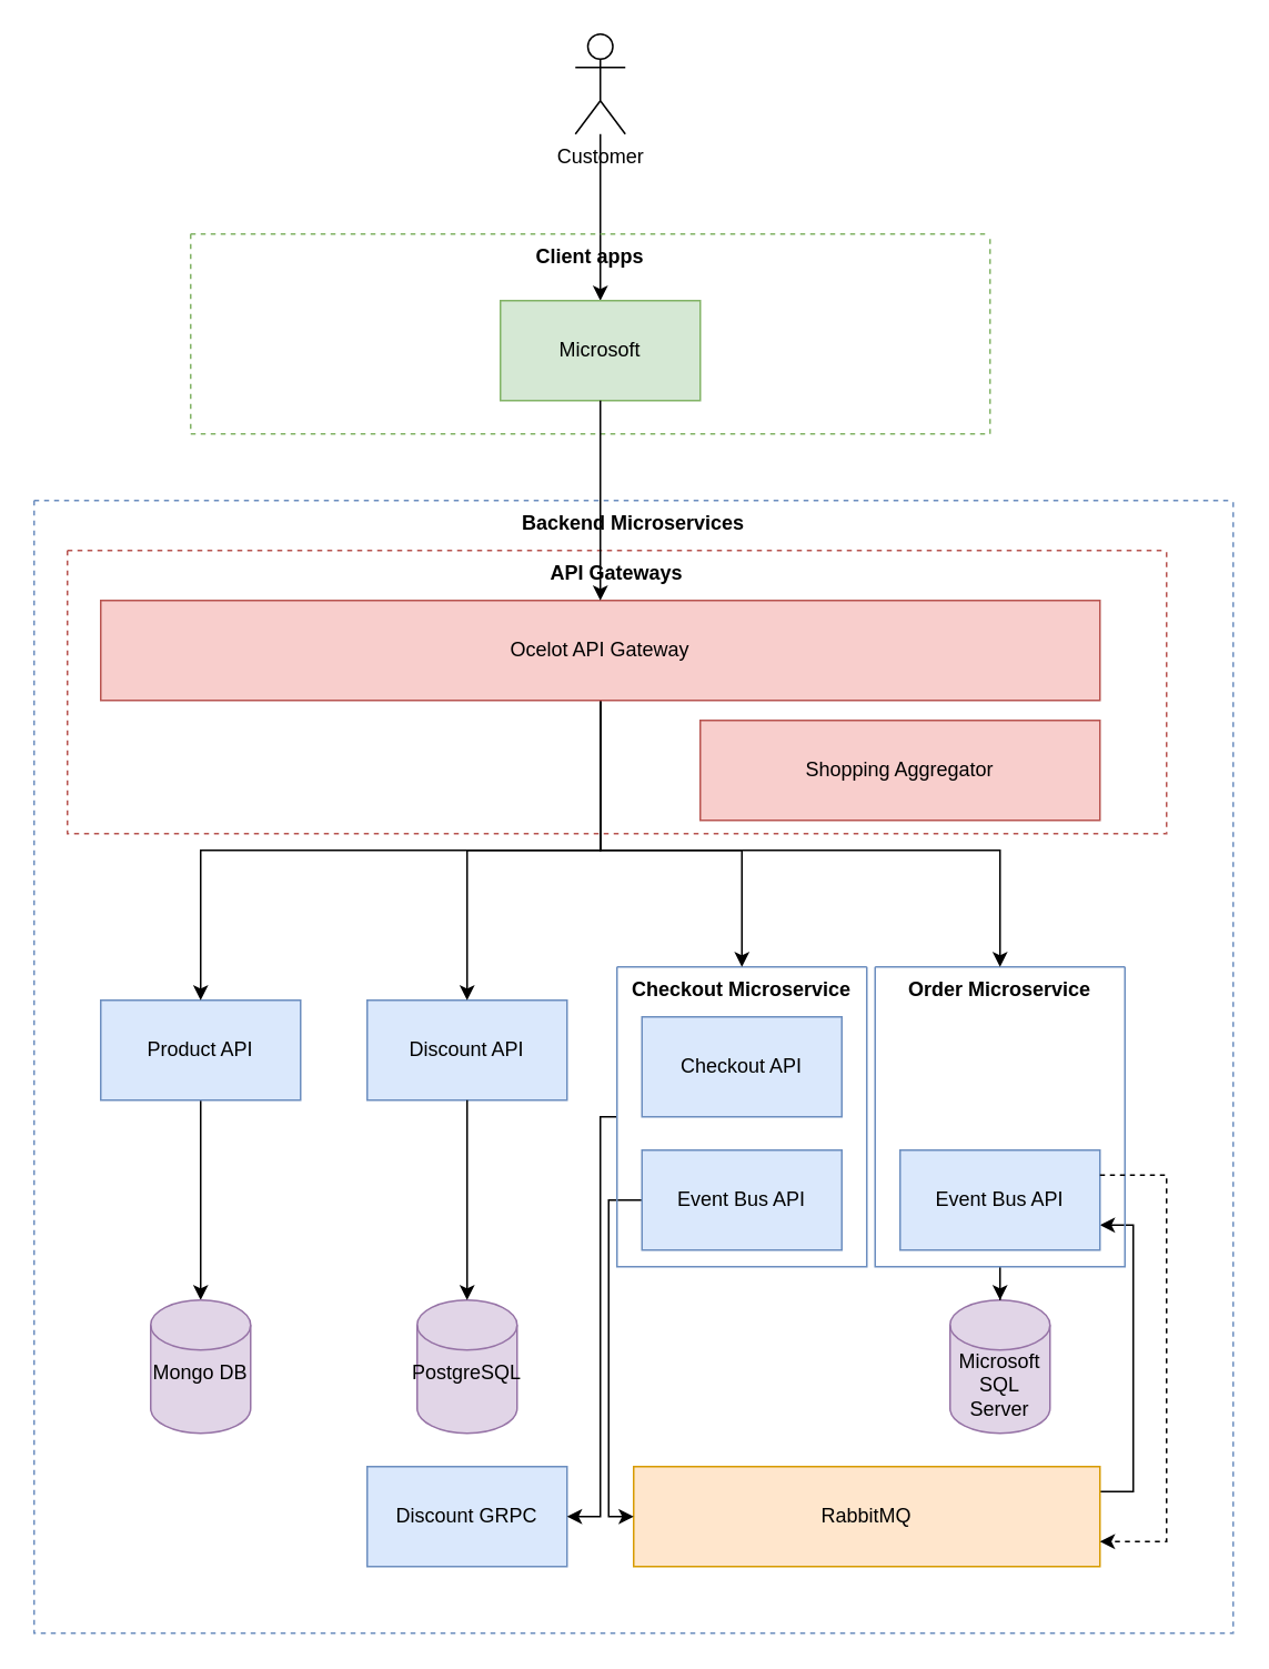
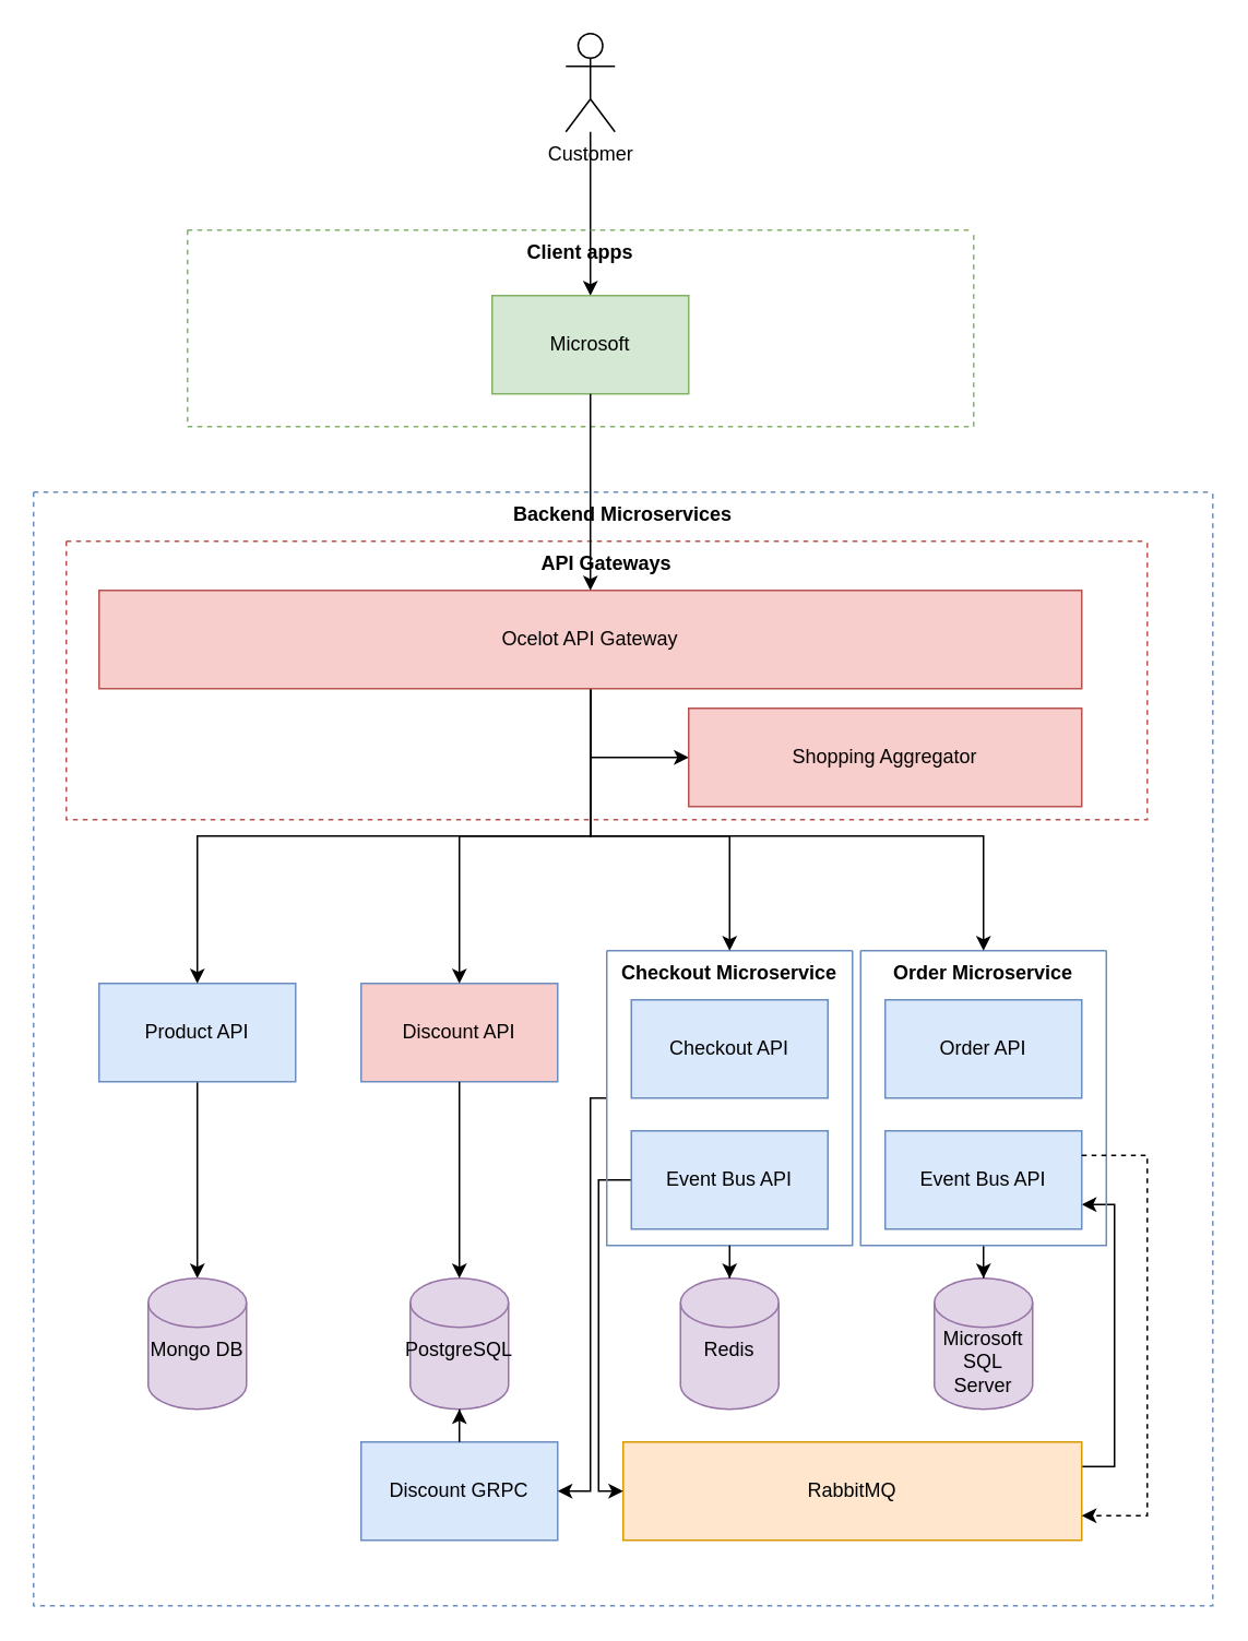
  <mxCell id="0" />
  <mxCell id="1" parent="0" />
  <mxCell id="2" style="edgeStyle=orthogonalEdgeStyle;rounded=0;orthogonalLoop=1;jettySize=auto;html=1;" edge="1" parent="1" source="3" target="5"><mxGeometry relative="1" as="geometry" /></mxCell>
  <mxCell id="3" value="Customer" style="shape=umlActor;verticalLabelPosition=bottom;verticalAlign=top;html=1;outlineConnect=0;rounded=0;" vertex="1" parent="1"><mxGeometry x="345" y="20" width="30" height="60" as="geometry" /></mxCell>
  <mxCell id="4" value="Client apps" style="swimlane;startSize=0;verticalAlign=top;fillColor=#d5e8d4;strokeColor=#82b366;rounded=0;dashed=1;" vertex="1" parent="1"><mxGeometry x="114" y="140" width="480" height="120" as="geometry" /></mxCell>
  <mxCell id="5" value="Microsoft" style="rounded=0;whiteSpace=wrap;html=1;fillColor=#d5e8d4;strokeColor=#82b366;" vertex="1" parent="4"><mxGeometry x="186" y="40" width="120" height="60" as="geometry" /></mxCell>
  <mxCell id="6" value="Backend Microservices" style="swimlane;startSize=0;verticalAlign=top;fillColor=#dae8fc;strokeColor=#6c8ebf;rounded=0;dashed=1;" vertex="1" parent="1"><mxGeometry x="20" y="300" width="720" height="680" as="geometry" /></mxCell>
  <mxCell id="7" style="edgeStyle=orthogonalEdgeStyle;rounded=0;orthogonalLoop=1;jettySize=auto;html=1;" edge="1" parent="6" source="8" target="12"><mxGeometry relative="1" as="geometry" /></mxCell>
  <mxCell id="8" value="Product API" style="rounded=0;whiteSpace=wrap;html=1;fillColor=#dae8fc;strokeColor=#6c8ebf;" vertex="1" parent="6"><mxGeometry x="40" y="300" width="120" height="60" as="geometry" /></mxCell>
  <mxCell id="9" style="edgeStyle=orthogonalEdgeStyle;rounded=0;orthogonalLoop=1;jettySize=auto;html=1;" edge="1" parent="6" source="36" target="8"><mxGeometry relative="1" as="geometry" /></mxCell>
  <mxCell id="10" style="edgeStyle=orthogonalEdgeStyle;rounded=0;orthogonalLoop=1;jettySize=auto;html=1;entryX=1;entryY=0.75;entryDx=0;entryDy=0;exitX=1;exitY=0.25;exitDx=0;exitDy=0;" edge="1" parent="6" source="11" target="30"><mxGeometry relative="1" as="geometry" /></mxCell>
  <mxCell id="11" value="RabbitMQ" style="rounded=0;whiteSpace=wrap;html=1;fillColor=#ffe6cc;strokeColor=#d79b00;" vertex="1" parent="6"><mxGeometry x="360" y="580" width="280" height="60" as="geometry" /></mxCell>
  <mxCell id="12" value="Mongo DB" style="shape=cylinder3;whiteSpace=wrap;html=1;boundedLbl=1;backgroundOutline=1;size=15;fillColor=#e1d5e7;strokeColor=#9673a6;verticalAlign=top;rounded=0;" vertex="1" parent="6"><mxGeometry x="70" y="480" width="60" height="80" as="geometry" /></mxCell>
+ <mxCell id="13" value="Redis" style="shape=cylinder3;whiteSpace=wrap;html=1;boundedLbl=1;backgroundOutline=1;size=15;fillColor=#e1d5e7;strokeColor=#9673a6;verticalAlign=top;rounded=0;" vertex="1" parent="6"><mxGeometry x="395" y="480" width="60" height="80" as="geometry" /></mxCell>
  <mxCell id="14" value="Microsoft SQL Server" style="shape=cylinder3;whiteSpace=wrap;html=1;boundedLbl=1;backgroundOutline=1;size=15;fillColor=#e1d5e7;strokeColor=#9673a6;verticalAlign=bottom;rounded=0;" vertex="1" parent="6"><mxGeometry x="550" y="480" width="60" height="80" as="geometry" /></mxCell>
- <mxCell id="15" value="Discount API" style="rounded=0;whiteSpace=wrap;html=1;fillColor=#dae8fc;strokeColor=#6c8ebf;" vertex="1" parent="6"><mxGeometry x="200" y="300" width="120" height="60" as="geometry" /></mxCell>
+ <mxCell id="15" value="Discount API" style="rounded=0;whiteSpace=wrap;html=1;fillColor=#f8cecc;strokeColor=#6c8ebf;" vertex="1" parent="6"><mxGeometry x="200" y="300" width="120" height="60" as="geometry" /></mxCell>
  <mxCell id="16" style="edgeStyle=orthogonalEdgeStyle;rounded=0;orthogonalLoop=1;jettySize=auto;html=1;" edge="1" parent="6" source="36" target="15"><mxGeometry relative="1" as="geometry" /></mxCell>
  <mxCell id="17" value="Discount GRPC" style="rounded=0;whiteSpace=wrap;html=1;fillColor=#dae8fc;strokeColor=#6c8ebf;" vertex="1" parent="6"><mxGeometry x="200" y="580" width="120" height="60" as="geometry" /></mxCell>
  <mxCell id="18" value="PostgreSQL" style="shape=cylinder3;whiteSpace=wrap;html=1;boundedLbl=1;backgroundOutline=1;size=15;fillColor=#e1d5e7;strokeColor=#9673a6;verticalAlign=top;rounded=0;" vertex="1" parent="6"><mxGeometry x="230" y="480" width="60" height="80" as="geometry" /></mxCell>
  <mxCell id="19" style="edgeStyle=orthogonalEdgeStyle;rounded=0;orthogonalLoop=1;jettySize=auto;html=1;" edge="1" parent="6" source="15" target="18"><mxGeometry relative="1" as="geometry" /></mxCell>
+ <mxCell id="20" style="edgeStyle=orthogonalEdgeStyle;rounded=0;orthogonalLoop=1;jettySize=auto;html=1;" edge="1" parent="6" source="17" target="18"><mxGeometry relative="1" as="geometry" /></mxCell>
  <mxCell id="21" style="edgeStyle=orthogonalEdgeStyle;rounded=0;orthogonalLoop=1;jettySize=auto;html=1;entryX=0;entryY=0.5;entryDx=0;entryDy=0;exitX=0;exitY=0.5;exitDx=0;exitDy=0;" edge="1" parent="6" source="25" target="11"><mxGeometry relative="1" as="geometry" /></mxCell>
  <mxCell id="22" style="edgeStyle=orthogonalEdgeStyle;orthogonalLoop=1;jettySize=auto;html=1;entryX=1;entryY=0.5;entryDx=0;entryDy=0;rounded=0;" edge="1" parent="6" source="23" target="17"><mxGeometry relative="1" as="geometry"><Array as="points"><mxPoint x="340" y="370" /><mxPoint x="340" y="610" /></Array></mxGeometry></mxCell>
  <mxCell id="23" value="Checkout Microservice" style="swimlane;startSize=0;verticalAlign=top;fillColor=#dae8fc;strokeColor=#6c8ebf;rounded=0;" vertex="1" parent="6"><mxGeometry x="350" y="280" width="150" height="180" as="geometry" /></mxCell>
  <mxCell id="24" value="Checkout API" style="rounded=0;whiteSpace=wrap;html=1;fillColor=#dae8fc;strokeColor=#6c8ebf;" vertex="1" parent="23"><mxGeometry x="15" y="30" width="120" height="60" as="geometry" /></mxCell>
  <mxCell id="25" value="Event Bus API" style="rounded=0;whiteSpace=wrap;html=1;fillColor=#dae8fc;strokeColor=#6c8ebf;" vertex="1" parent="23"><mxGeometry x="15" y="110" width="120" height="60" as="geometry" /></mxCell>
  <mxCell id="26" style="edgeStyle=orthogonalEdgeStyle;rounded=0;orthogonalLoop=1;jettySize=auto;html=1;entryX=0.5;entryY=0;entryDx=0;entryDy=0;" edge="1" parent="6" source="36" target="23"><mxGeometry relative="1" as="geometry"><Array as="points"><mxPoint x="340" y="210" /><mxPoint x="425" y="210" /></Array></mxGeometry></mxCell>
  <mxCell id="27" style="edgeStyle=orthogonalEdgeStyle;rounded=0;orthogonalLoop=1;jettySize=auto;html=1;" edge="1" parent="6" source="28" target="14"><mxGeometry relative="1" as="geometry" /></mxCell>
  <mxCell id="28" value="Order Microservice" style="swimlane;startSize=0;verticalAlign=top;fillColor=#dae8fc;strokeColor=#6c8ebf;rounded=0;" vertex="1" parent="6"><mxGeometry x="505" y="280" width="150" height="180" as="geometry" /></mxCell>
+ <mxCell id="29" value="Order API" style="rounded=0;whiteSpace=wrap;html=1;fillColor=#dae8fc;strokeColor=#6c8ebf;" vertex="1" parent="28"><mxGeometry x="15" y="30" width="120" height="60" as="geometry" /></mxCell>
  <mxCell id="30" value="Event Bus API" style="rounded=0;whiteSpace=wrap;html=1;fillColor=#dae8fc;strokeColor=#6c8ebf;" vertex="1" parent="28"><mxGeometry x="15" y="110" width="120" height="60" as="geometry" /></mxCell>
  <mxCell id="31" style="edgeStyle=orthogonalEdgeStyle;rounded=0;orthogonalLoop=1;jettySize=auto;html=1;entryX=0.5;entryY=0;entryDx=0;entryDy=0;" edge="1" parent="6" source="36" target="28"><mxGeometry relative="1" as="geometry"><mxPoint x="580" y="280" as="targetPoint" /><Array as="points"><mxPoint x="340" y="210" /><mxPoint x="580" y="210" /></Array></mxGeometry></mxCell>
+ <mxCell id="32" style="edgeStyle=orthogonalEdgeStyle;rounded=0;orthogonalLoop=1;jettySize=auto;html=1;entryX=0.5;entryY=0;entryDx=0;entryDy=0;entryPerimeter=0;" edge="1" parent="6" source="23" target="13"><mxGeometry relative="1" as="geometry" /></mxCell>
  <mxCell id="33" style="edgeStyle=orthogonalEdgeStyle;rounded=0;orthogonalLoop=1;jettySize=auto;html=1;entryX=1;entryY=0.75;entryDx=0;entryDy=0;exitX=1;exitY=0.25;exitDx=0;exitDy=0;dashed=1;" edge="1" parent="6" source="30" target="11"><mxGeometry relative="1" as="geometry"><Array as="points"><mxPoint x="680" y="405" /><mxPoint x="680" y="625" /></Array></mxGeometry></mxCell>
  <mxCell id="34" value="API Gateways" style="swimlane;startSize=0;fillColor=#f8cecc;strokeColor=#b85450;dashed=1;verticalAlign=top;rounded=0;" vertex="1" parent="6"><mxGeometry x="20" y="30" width="660" height="170" as="geometry" /></mxCell>
+ <mxCell id="35" style="edgeStyle=orthogonalEdgeStyle;orthogonalLoop=1;jettySize=auto;html=1;entryX=0;entryY=0.5;entryDx=0;entryDy=0;rounded=0;" edge="1" parent="34" source="36" target="37"><mxGeometry relative="1" as="geometry" /></mxCell>
  <mxCell id="36" value="Ocelot API Gateway" style="rounded=0;whiteSpace=wrap;html=1;fillColor=#f8cecc;strokeColor=#b85450;" vertex="1" parent="34"><mxGeometry x="20" y="30" width="600" height="60" as="geometry" /></mxCell>
  <mxCell id="37" value="Shopping Aggregator" style="rounded=0;whiteSpace=wrap;html=1;fillColor=#f8cecc;strokeColor=#b85450;" vertex="1" parent="34"><mxGeometry x="380" y="102" width="240" height="60" as="geometry" /></mxCell>
  <mxCell id="38" style="edgeStyle=orthogonalEdgeStyle;rounded=0;orthogonalLoop=1;jettySize=auto;html=1;entryX=0.5;entryY=0;entryDx=0;entryDy=0;" edge="1" parent="1" source="5" target="36"><mxGeometry relative="1" as="geometry" /></mxCell>
